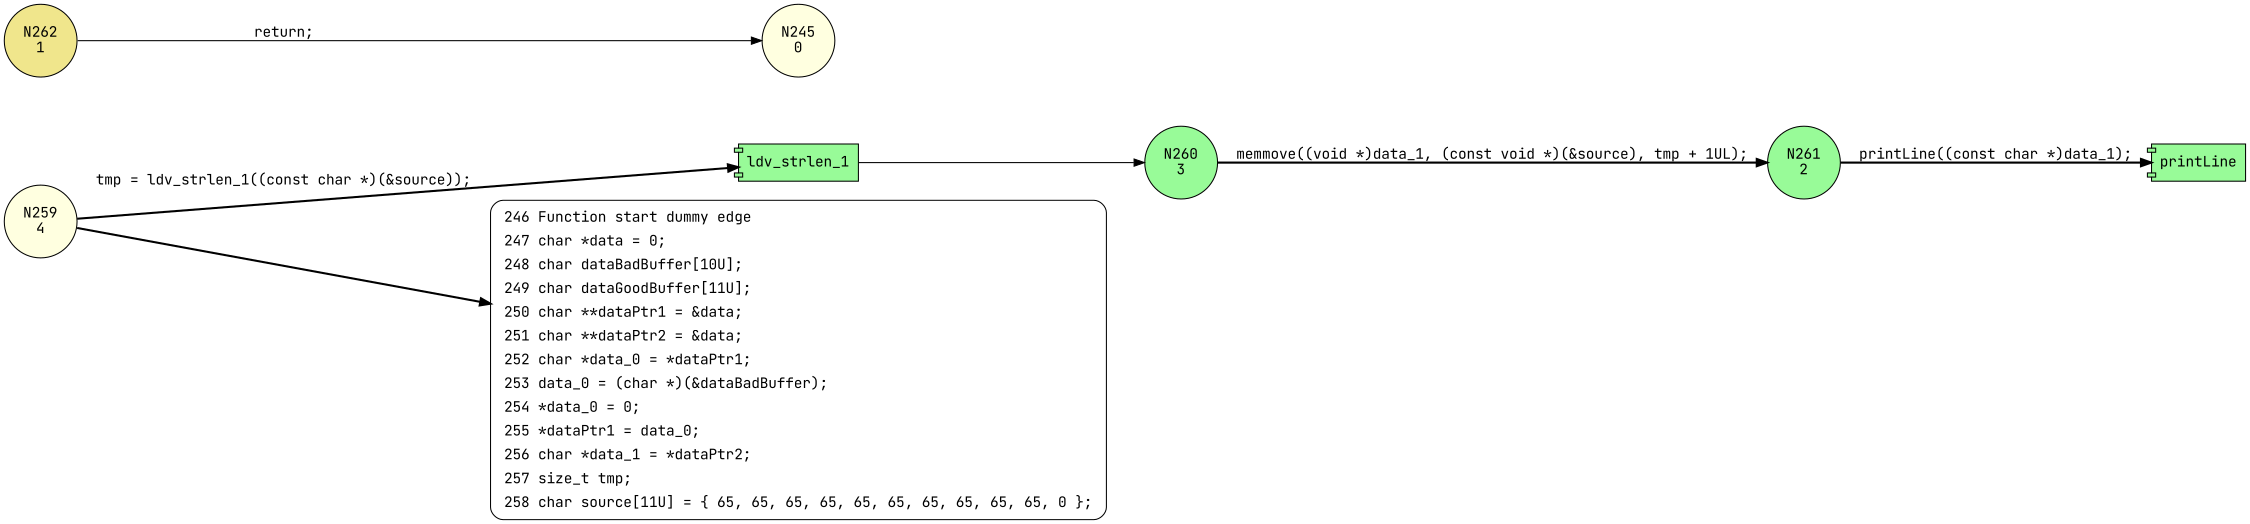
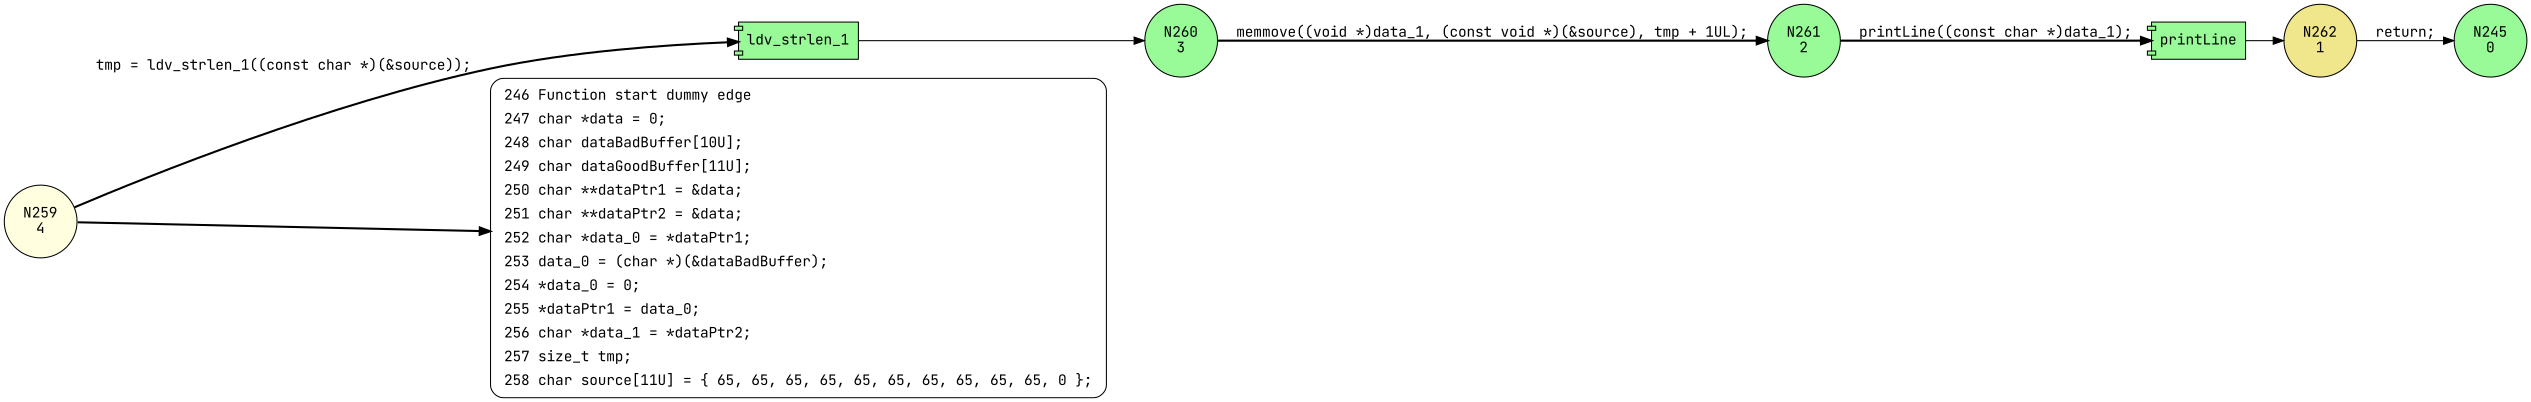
  digraph {
    fontname="JetBrains Mono"
    rankdir=LR
    node [fillcolor=palegreen fontname="JetBrains Mono" shape=circle style=filled]
    edge [fontname="JetBrains Mono" style=bold]
    n1 [fillcolor=lightyellow label="N259\n4"]
    n2 [label=ldv_strlen_1 shape=component]
    n3 [fillcolor=white label=<<table border="0" cellborder="0" cellpadding="3" bgcolor="white"><tr><td align="right">246</td><td align="left">Function start dummy edge</td></tr><tr><td align="right">247</td><td align="left">char *data = 0;</td></tr><tr><td align="right">248</td><td align="left">char dataBadBuffer[10U];</td></tr><tr><td align="right">249</td><td align="left">char dataGoodBuffer[11U];</td></tr><tr><td align="right">250</td><td align="left">char **dataPtr1 = &amp;data;</td></tr><tr><td align="right">251</td><td align="left">char **dataPtr2 = &amp;data;</td></tr><tr><td align="right">252</td><td align="left">char *data_0 = *dataPtr1;</td></tr><tr><td align="right">253</td><td align="left">data_0 = (char *)(&amp;dataBadBuffer);</td></tr><tr><td align="right">254</td><td align="left">*data_0 = 0;</td></tr><tr><td align="right">255</td><td align="left">*dataPtr1 = data_0;</td></tr><tr><td align="right">256</td><td align="left">char *data_1 = *dataPtr2;</td></tr><tr><td align="right">257</td><td align="left">size_t tmp;</td></tr><tr><td align="right">258</td><td align="left">char source[11U] = &#123; 65, 65, 65, 65, 65, 65, 65, 65, 65, 65, 0 &#125;;</td></tr></table>> penwidth=1 shape=Mrecord style="filled,bold"]
    n4 [label="N260\n3"]
    n5 [label="N261\n2"]
    n6 [label=printLine shape=component]
    n7 [fillcolor=khaki label="N262\n1"]
-   n8 [fillcolor=lightyellow label="N245\n0"]
+   n8 [label="N245\n0"]
    n1 -> n2 [label="tmp = ldv_strlen_1((const char *)(&source));"]
    n1 -> n3
    n2 -> n4 [style=solid]
    n4 -> n5 [label="memmove((void *)data_1, (const void *)(&source), tmp + 1UL);"]
    n5 -> n6 [label="printLine((const char *)data_1);"]
+   n6 -> n7 [style=solid]
    n7 -> n8 [label="return;" style=solid]
  }
